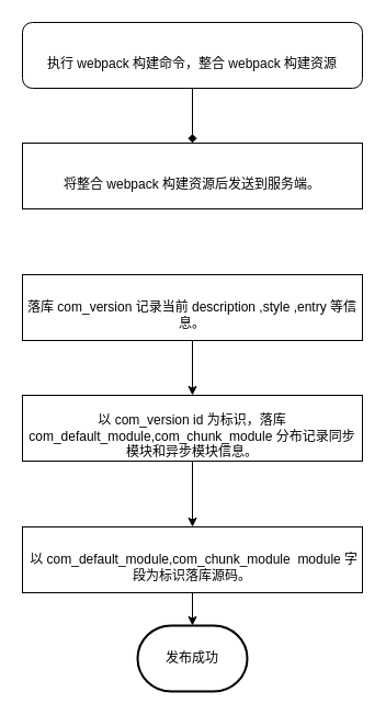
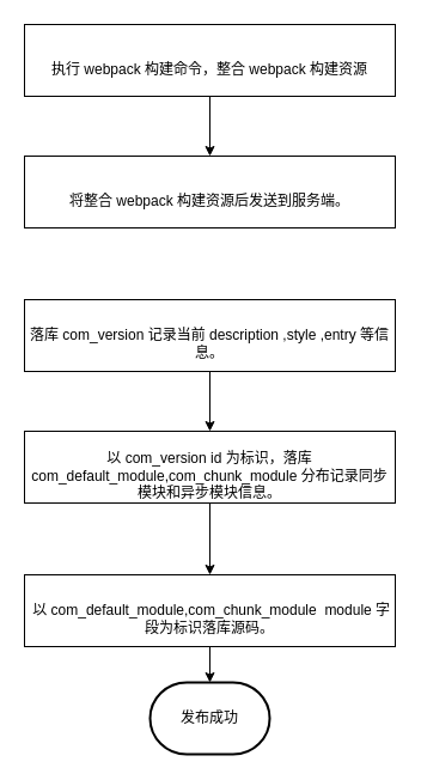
  <mxCell id="0" />
  <mxCell id="1" parent="0" />
- <mxCell id="2" value="&lt;br&gt;执行 webpack 构建命令，整合 webpack 构建资源" style="whiteSpace=wrap;html=1;flipV=1;verticalAlign=middle;rounded=1;" vertex="1" parent="1"><mxGeometry x="20" y="20" width="310" height="60" as="geometry" /></mxCell>
- <mxCell id="3" value="" style="edgeStyle=orthogonalEdgeStyle;rounded=0;orthogonalLoop=1;jettySize=auto;html=1;endArrow=diamond;" edge="1" parent="1" source="2" target="4"><mxGeometry relative="1" as="geometry" /></mxCell>
+ <mxCell id="2" value="&lt;br&gt;执行 webpack 构建命令，整合 webpack 构建资源" style="rounded=0;whiteSpace=wrap;html=1;flipV=1;verticalAlign=middle;" vertex="1" parent="1"><mxGeometry x="20" y="20" width="310" height="60" as="geometry" /></mxCell>
+ <mxCell id="3" value="" style="edgeStyle=orthogonalEdgeStyle;rounded=0;orthogonalLoop=1;jettySize=auto;html=1;" edge="1" parent="1" source="2" target="4"><mxGeometry relative="1" as="geometry" /></mxCell>
  <mxCell id="4" value="&lt;br&gt;将整合 webpack 构建资源后发送到服务端。" style="rounded=0;whiteSpace=wrap;html=1;" vertex="1" parent="1"><mxGeometry x="20" y="130" width="310" height="60" as="geometry" /></mxCell>
  <mxCell id="5" value="" style="edgeStyle=orthogonalEdgeStyle;rounded=0;orthogonalLoop=1;jettySize=auto;html=1;" edge="1" parent="1" source="6" target="8"><mxGeometry relative="1" as="geometry" /></mxCell>
  <mxCell id="6" value="&lt;br&gt;落库 com_version 记录当前 description ,style ,entry 等信息。" style="rounded=0;whiteSpace=wrap;html=1;" vertex="1" parent="1"><mxGeometry x="20" y="250" width="310" height="60" as="geometry" /></mxCell>
  <mxCell id="7" value="" style="edgeStyle=orthogonalEdgeStyle;rounded=0;orthogonalLoop=1;jettySize=auto;html=1;" edge="1" parent="1" source="8" target="10"><mxGeometry relative="1" as="geometry" /></mxCell>
  <mxCell id="8" value="&lt;br&gt;以 com_version id 为标识，落库 com_default_module,com_chunk_module 分布记录同步模块和异步模块信息。" style="rounded=0;whiteSpace=wrap;html=1;" vertex="1" parent="1"><mxGeometry x="20" y="360" width="310" height="60" as="geometry" /></mxCell>
  <mxCell id="9" style="edgeStyle=orthogonalEdgeStyle;rounded=0;orthogonalLoop=1;jettySize=auto;html=1;entryX=0.5;entryY=0;entryDx=0;entryDy=0;entryPerimeter=0;" edge="1" parent="1" source="10" target="11"><mxGeometry relative="1" as="geometry" /></mxCell>
  <mxCell id="10" value="&lt;br&gt;&amp;nbsp;以&amp;nbsp;com_default_module,com_chunk_module &amp;nbsp;module 字段为标识落库源码。" style="rounded=0;whiteSpace=wrap;html=1;" vertex="1" parent="1"><mxGeometry x="20" y="480" width="310" height="60" as="geometry" /></mxCell>
  <mxCell id="11" value="发布成功" style="strokeWidth=2;html=1;shape=mxgraph.flowchart.terminator;whiteSpace=wrap;" vertex="1" parent="1"><mxGeometry x="125" y="570" width="100" height="60" as="geometry" /></mxCell>
